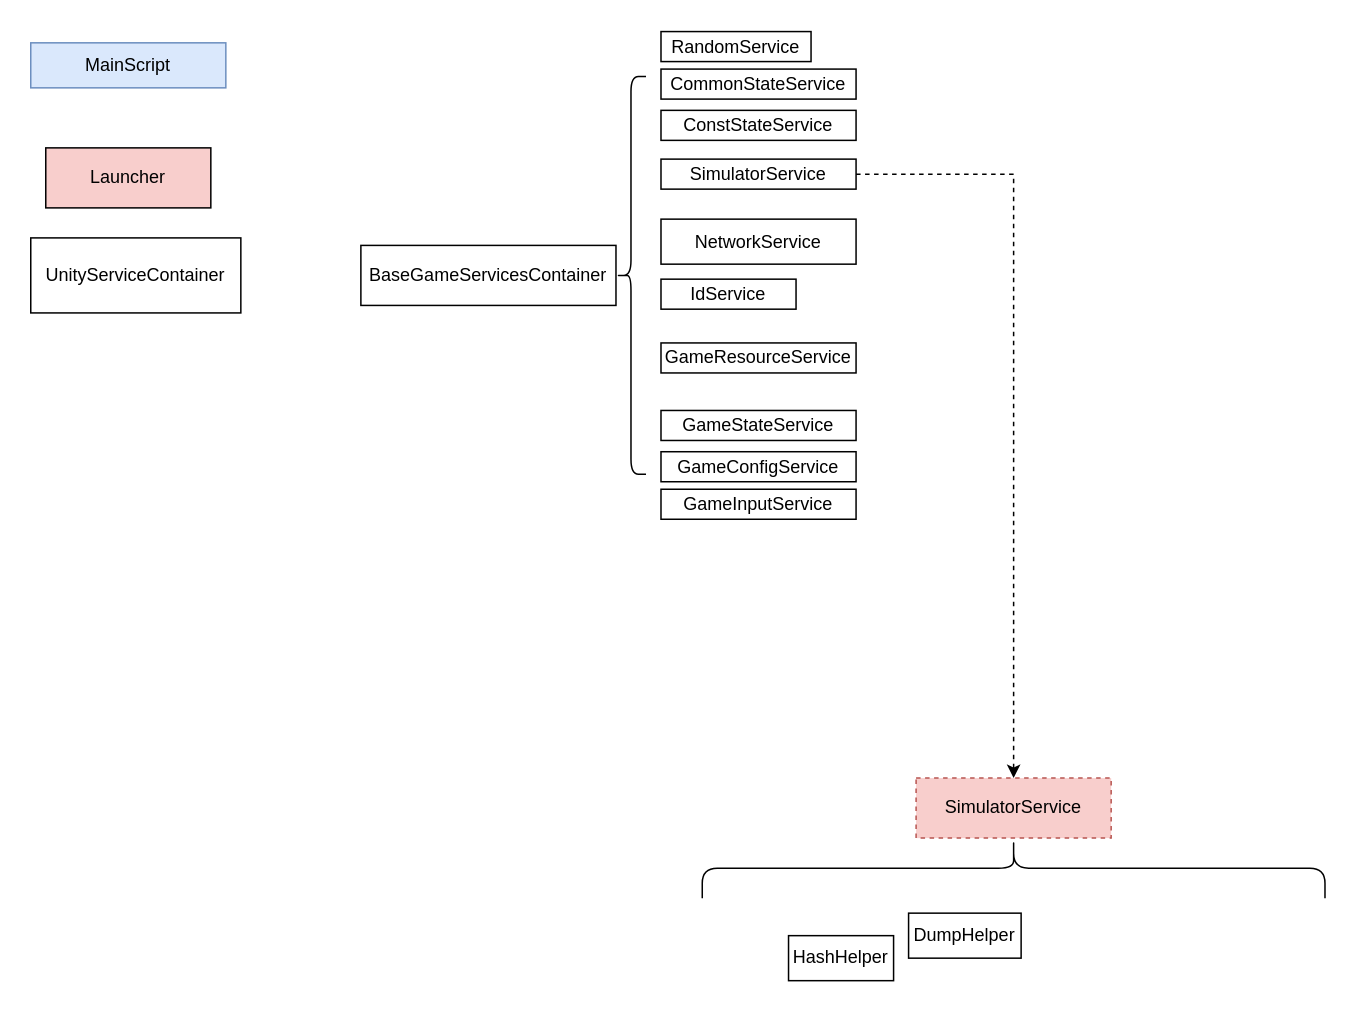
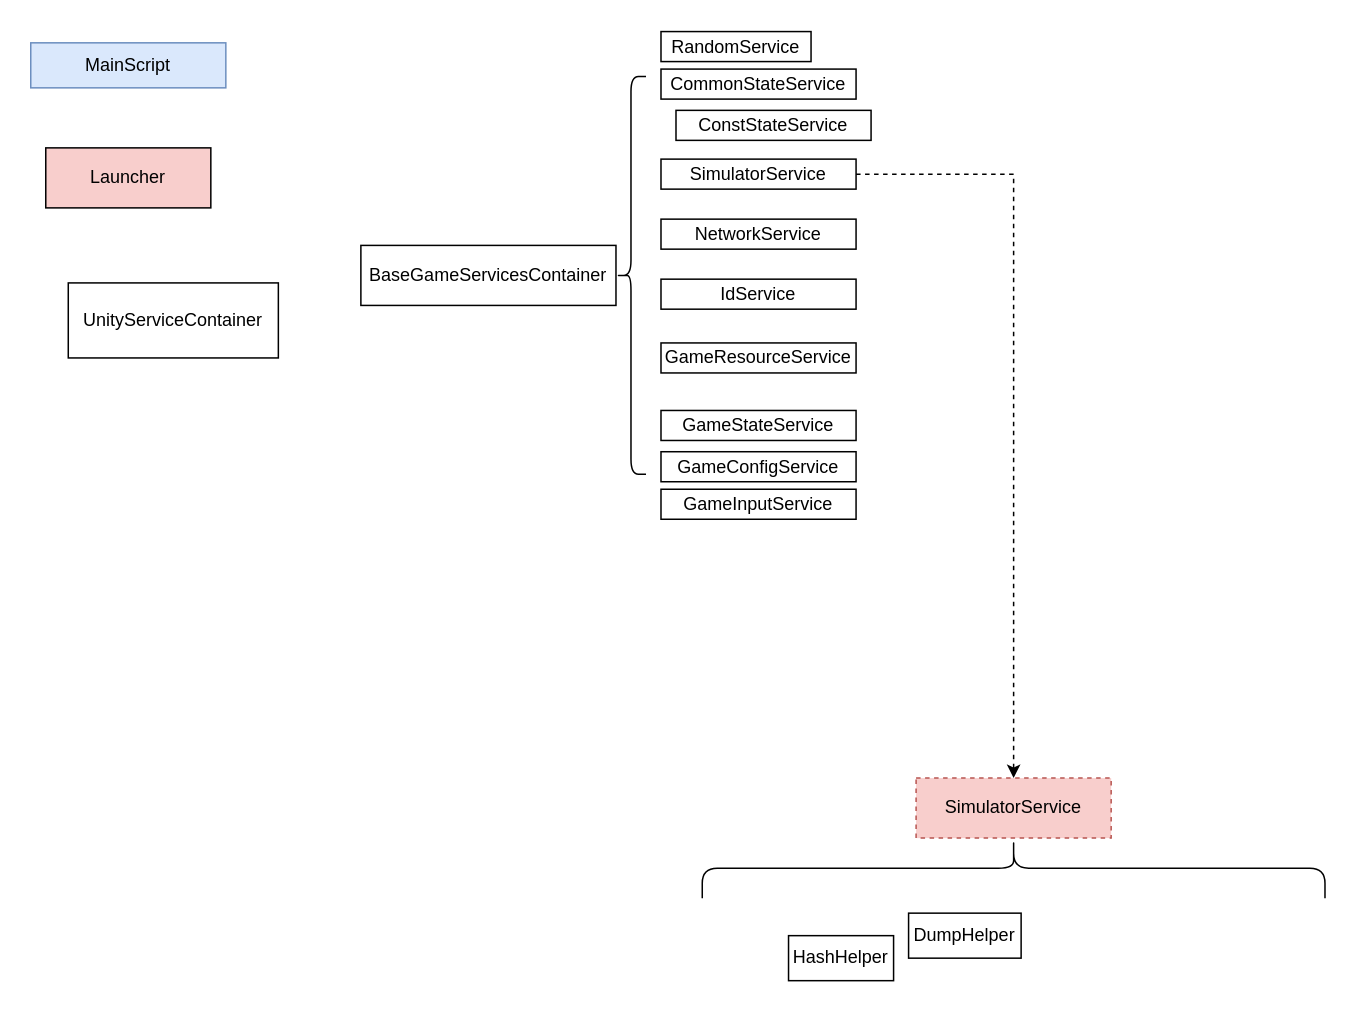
  <mxCell id="0" />
  <mxCell id="1" parent="0" />
  <mxCell id="2" value="Launcher" style="rounded=0;whiteSpace=wrap;html=1;fillColor=#f8cecc;" vertex="1" parent="1"><mxGeometry x="30" y="98" width="110" height="40" as="geometry" /></mxCell>
  <mxCell id="3" value="MainScript" style="rounded=0;whiteSpace=wrap;html=1;fillColor=#dae8fc;strokeColor=#6c8ebf;gradientColor=none;" vertex="1" parent="1"><mxGeometry x="20" y="28" width="130" height="30" as="geometry" /></mxCell>
- <mxCell id="4" value="UnityServiceContainer" style="rounded=0;whiteSpace=wrap;html=1;gradientColor=none;" vertex="1" parent="1"><mxGeometry x="20" y="158" width="140" height="50" as="geometry" /></mxCell>
+ <mxCell id="4" value="UnityServiceContainer" style="rounded=0;whiteSpace=wrap;html=1;gradientColor=none;" vertex="1" parent="1"><mxGeometry x="45" y="188" width="140" height="50" as="geometry" /></mxCell>
  <mxCell id="5" value="BaseGameServicesContainer" style="rounded=0;whiteSpace=wrap;html=1;gradientColor=none;" vertex="1" parent="1"><mxGeometry x="240" y="163" width="170" height="40" as="geometry" /></mxCell>
  <mxCell id="6" value="" style="shape=curlyBracket;whiteSpace=wrap;html=1;rounded=1;gradientColor=none;" vertex="1" parent="1"><mxGeometry x="410" y="50.5" width="20" height="265" as="geometry" /></mxCell>
  <mxCell id="7" value="RandomService" style="rounded=0;whiteSpace=wrap;html=1;gradientColor=none;" vertex="1" parent="1"><mxGeometry x="440" y="20.5" width="100" height="20" as="geometry" /></mxCell>
  <mxCell id="8" value="CommonStateService" style="rounded=0;whiteSpace=wrap;html=1;gradientColor=none;" vertex="1" parent="1"><mxGeometry x="440" y="45.5" width="130" height="20" as="geometry" /></mxCell>
- <mxCell id="9" value="ConstStateService" style="rounded=0;whiteSpace=wrap;html=1;gradientColor=none;" vertex="1" parent="1"><mxGeometry x="440" y="73" width="130" height="20" as="geometry" /></mxCell>
+ <mxCell id="9" value="ConstStateService" style="rounded=0;whiteSpace=wrap;html=1;gradientColor=none;" vertex="1" parent="1"><mxGeometry x="450" y="73" width="130" height="20" as="geometry" /></mxCell>
  <mxCell id="10" value="" style="edgeStyle=orthogonalEdgeStyle;rounded=0;orthogonalLoop=1;jettySize=auto;html=1;dashed=1;" edge="1" parent="1" source="11" target="12"><mxGeometry relative="1" as="geometry" /></mxCell>
  <mxCell id="11" value="SimulatorService" style="rounded=0;whiteSpace=wrap;html=1;gradientColor=none;" vertex="1" parent="1"><mxGeometry x="440" y="105.5" width="130" height="20" as="geometry" /></mxCell>
  <mxCell id="12" value="SimulatorService" style="rounded=0;whiteSpace=wrap;html=1;fillColor=#f8cecc;strokeColor=#b85450;dashed=1;" vertex="1" parent="1"><mxGeometry x="610" y="518" width="130" height="40" as="geometry" /></mxCell>
- <mxCell id="13" value="NetworkService" style="rounded=0;whiteSpace=wrap;html=1;gradientColor=none;" vertex="1" parent="1"><mxGeometry x="440" y="145.5" width="130" height="30" as="geometry" /></mxCell>
- <mxCell id="14" value="IdService" style="rounded=0;whiteSpace=wrap;html=1;gradientColor=none;" vertex="1" parent="1"><mxGeometry x="440" y="185.5" width="90" height="20" as="geometry" /></mxCell>
+ <mxCell id="13" value="NetworkService" style="rounded=0;whiteSpace=wrap;html=1;gradientColor=none;" vertex="1" parent="1"><mxGeometry x="440" y="145.5" width="130" height="20" as="geometry" /></mxCell>
+ <mxCell id="14" value="IdService" style="rounded=0;whiteSpace=wrap;html=1;gradientColor=none;" vertex="1" parent="1"><mxGeometry x="440" y="185.5" width="130" height="20" as="geometry" /></mxCell>
  <mxCell id="15" value="GameResourceService" style="rounded=0;whiteSpace=wrap;html=1;gradientColor=none;" vertex="1" parent="1"><mxGeometry x="440" y="228" width="130" height="20" as="geometry" /></mxCell>
  <mxCell id="16" value="GameStateService" style="rounded=0;whiteSpace=wrap;html=1;gradientColor=none;" vertex="1" parent="1"><mxGeometry x="440" y="273" width="130" height="20" as="geometry" /></mxCell>
  <mxCell id="17" value="GameConfigService" style="rounded=0;whiteSpace=wrap;html=1;gradientColor=none;" vertex="1" parent="1"><mxGeometry x="440" y="300.5" width="130" height="20" as="geometry" /></mxCell>
  <mxCell id="18" value="GameInputService" style="rounded=0;whiteSpace=wrap;html=1;gradientColor=none;" vertex="1" parent="1"><mxGeometry x="440" y="325.5" width="130" height="20" as="geometry" /></mxCell>
  <mxCell id="19" value="" style="shape=curlyBracket;whiteSpace=wrap;html=1;rounded=1;gradientColor=none;direction=south;" vertex="1" parent="1"><mxGeometry x="467.5" y="558" width="415" height="40" as="geometry" /></mxCell>
  <mxCell id="20" value="HashHelper" style="rounded=0;whiteSpace=wrap;html=1;gradientColor=none;" vertex="1" parent="1"><mxGeometry x="525" y="623" width="70" height="30" as="geometry" /></mxCell>
  <mxCell id="21" value="DumpHelper" style="rounded=0;whiteSpace=wrap;html=1;gradientColor=none;" vertex="1" parent="1"><mxGeometry x="605" y="608" width="75" height="30" as="geometry" /></mxCell>
